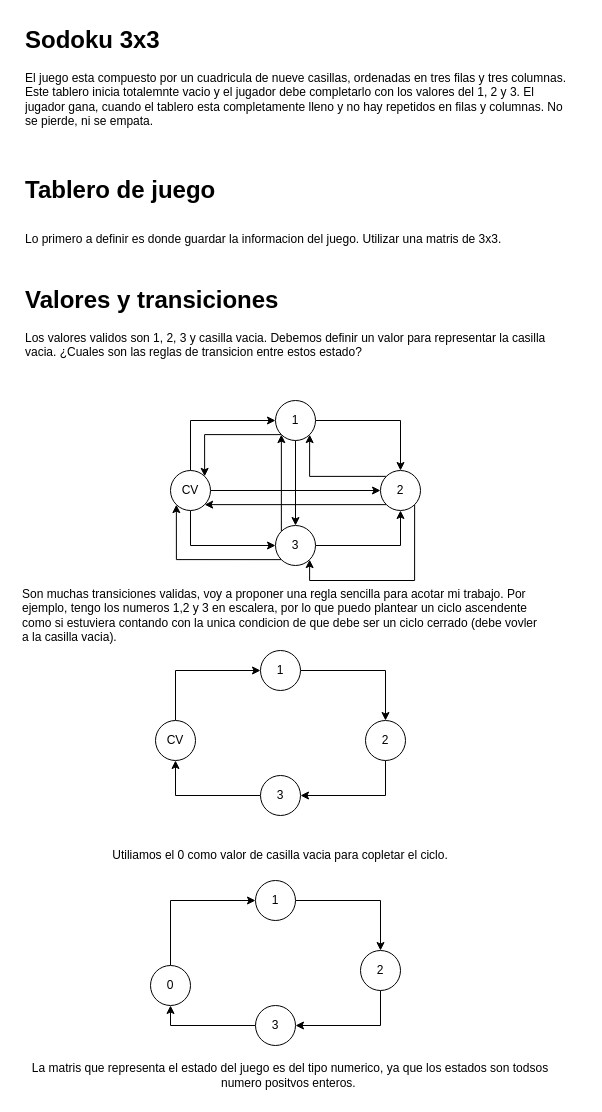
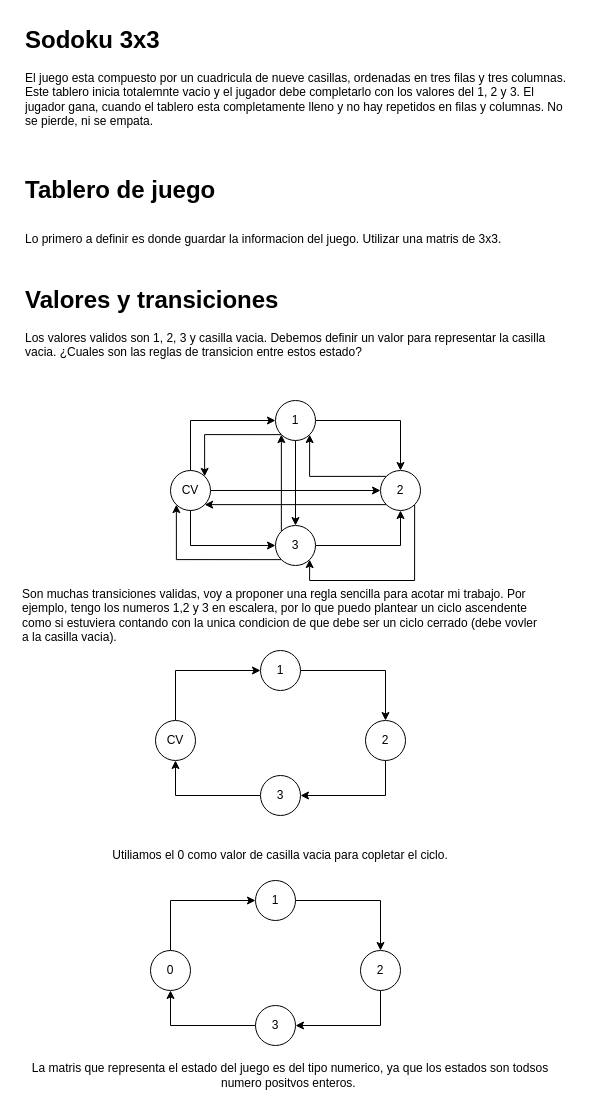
  <mxCell id="0" />
  <mxCell id="1" parent="0" />
  <mxCell id="2" value="&lt;h1&gt;Sodoku 3x3&lt;/h1&gt;&lt;p&gt;El juego esta compuesto por un cuadricula de nueve casillas, ordenadas en tres filas y tres columnas. Este tablero inicia totalemnte vacio y el jugador debe completarlo con los valores del 1, 2 y 3. El jugador gana, cuando el tablero esta completamente lleno y no hay repetidos en filas y columnas. No se pierde, ni se empata.&amp;nbsp;&lt;/p&gt;" style="text;html=1;strokeColor=none;fillColor=none;spacing=5;spacingTop=-20;whiteSpace=wrap;overflow=hidden;rounded=0;" vertex="1" parent="1"><mxGeometry x="20" y="20" width="550" height="120" as="geometry" /></mxCell>
  <mxCell id="3" value="&lt;h1&gt;&lt;span style=&quot;background-color: initial;&quot;&gt;Tablero de juego&lt;/span&gt;&lt;/h1&gt;&lt;h1&gt;&lt;span style=&quot;font-size: 12px; font-weight: 400;&quot;&gt;Lo primero a definir es donde guardar la informacion del juego. Utilizar una matris de 3x3.&amp;nbsp;&lt;/span&gt;&lt;/h1&gt;&lt;div&gt;&lt;span style=&quot;font-size: 12px; font-weight: 400;&quot;&gt;&lt;br&gt;&lt;/span&gt;&lt;/div&gt;&lt;div&gt;&lt;span style=&quot;font-size: 12px; font-weight: 400;&quot;&gt;&lt;br&gt;&lt;/span&gt;&lt;/div&gt;" style="text;html=1;strokeColor=none;fillColor=none;spacing=5;spacingTop=-20;whiteSpace=wrap;overflow=hidden;rounded=0;" vertex="1" parent="1"><mxGeometry x="20" y="170" width="560" height="120" as="geometry" /></mxCell>
  <mxCell id="4" value="&lt;h1&gt;Valores y transiciones&lt;/h1&gt;&lt;p&gt;Los valores validos son 1, 2, 3 y casilla vacia. Debemos definir un valor para representar la casilla vacia. ¿Cuales son las reglas de transicion entre estos estado?&amp;nbsp;&lt;/p&gt;" style="text;html=1;strokeColor=none;fillColor=none;spacing=5;spacingTop=-20;whiteSpace=wrap;overflow=hidden;rounded=0;" vertex="1" parent="1"><mxGeometry x="20" y="280" width="560" height="120" as="geometry" /></mxCell>
  <mxCell id="5" style="edgeStyle=orthogonalEdgeStyle;rounded=0;orthogonalLoop=1;jettySize=auto;html=1;exitX=1;exitY=0.5;exitDx=0;exitDy=0;entryX=0.5;entryY=0;entryDx=0;entryDy=0;" edge="1" parent="1" source="8" target="12"><mxGeometry relative="1" as="geometry" /></mxCell>
  <mxCell id="6" style="edgeStyle=orthogonalEdgeStyle;rounded=0;orthogonalLoop=1;jettySize=auto;html=1;exitX=0.5;exitY=1;exitDx=0;exitDy=0;entryX=0.5;entryY=0;entryDx=0;entryDy=0;" edge="1" parent="1" source="8" target="16"><mxGeometry relative="1" as="geometry" /></mxCell>
  <mxCell id="7" style="edgeStyle=orthogonalEdgeStyle;rounded=0;orthogonalLoop=1;jettySize=auto;html=1;exitX=0;exitY=1;exitDx=0;exitDy=0;entryX=1;entryY=0;entryDx=0;entryDy=0;" edge="1" parent="1" source="8" target="20"><mxGeometry relative="1" as="geometry" /></mxCell>
  <mxCell id="8" value="1" style="ellipse;whiteSpace=wrap;html=1;" vertex="1" parent="1"><mxGeometry x="275" y="400" width="40" height="40" as="geometry" /></mxCell>
  <mxCell id="9" style="edgeStyle=orthogonalEdgeStyle;rounded=0;orthogonalLoop=1;jettySize=auto;html=1;exitX=0;exitY=0;exitDx=0;exitDy=0;entryX=1;entryY=1;entryDx=0;entryDy=0;" edge="1" parent="1" source="12" target="8"><mxGeometry relative="1" as="geometry" /></mxCell>
  <mxCell id="10" style="edgeStyle=orthogonalEdgeStyle;rounded=0;orthogonalLoop=1;jettySize=auto;html=1;exitX=0;exitY=1;exitDx=0;exitDy=0;entryX=1;entryY=1;entryDx=0;entryDy=0;" edge="1" parent="1" source="12" target="20"><mxGeometry relative="1" as="geometry" /></mxCell>
  <mxCell id="11" style="edgeStyle=orthogonalEdgeStyle;rounded=0;orthogonalLoop=1;jettySize=auto;html=1;exitX=1;exitY=1;exitDx=0;exitDy=0;entryX=1;entryY=1;entryDx=0;entryDy=0;" edge="1" parent="1" source="12" target="16"><mxGeometry relative="1" as="geometry"><Array as="points"><mxPoint x="414" y="580" /><mxPoint x="309" y="580" /></Array></mxGeometry></mxCell>
  <mxCell id="12" value="2" style="ellipse;whiteSpace=wrap;html=1;" vertex="1" parent="1"><mxGeometry x="380" y="470" width="40" height="40" as="geometry" /></mxCell>
  <mxCell id="13" value="" style="edgeStyle=orthogonalEdgeStyle;rounded=0;orthogonalLoop=1;jettySize=auto;html=1;" edge="1" parent="1" source="16" target="12"><mxGeometry relative="1" as="geometry" /></mxCell>
  <mxCell id="14" style="edgeStyle=orthogonalEdgeStyle;rounded=0;orthogonalLoop=1;jettySize=auto;html=1;exitX=0;exitY=0;exitDx=0;exitDy=0;entryX=0;entryY=1;entryDx=0;entryDy=0;" edge="1" parent="1" source="16" target="8"><mxGeometry relative="1" as="geometry" /></mxCell>
  <mxCell id="15" style="edgeStyle=orthogonalEdgeStyle;rounded=0;orthogonalLoop=1;jettySize=auto;html=1;exitX=0;exitY=1;exitDx=0;exitDy=0;entryX=0;entryY=1;entryDx=0;entryDy=0;" edge="1" parent="1" source="16" target="20"><mxGeometry relative="1" as="geometry" /></mxCell>
  <mxCell id="16" value="3" style="ellipse;whiteSpace=wrap;html=1;" vertex="1" parent="1"><mxGeometry x="275" y="525" width="40" height="40" as="geometry" /></mxCell>
  <mxCell id="17" style="edgeStyle=orthogonalEdgeStyle;rounded=0;orthogonalLoop=1;jettySize=auto;html=1;exitX=0.5;exitY=0;exitDx=0;exitDy=0;entryX=0;entryY=0.5;entryDx=0;entryDy=0;" edge="1" parent="1" source="20" target="8"><mxGeometry relative="1" as="geometry" /></mxCell>
  <mxCell id="18" style="edgeStyle=orthogonalEdgeStyle;rounded=0;orthogonalLoop=1;jettySize=auto;html=1;exitX=1;exitY=0.5;exitDx=0;exitDy=0;" edge="1" parent="1" source="20" target="12"><mxGeometry relative="1" as="geometry" /></mxCell>
  <mxCell id="19" style="edgeStyle=orthogonalEdgeStyle;rounded=0;orthogonalLoop=1;jettySize=auto;html=1;exitX=0.5;exitY=1;exitDx=0;exitDy=0;entryX=0;entryY=0.5;entryDx=0;entryDy=0;" edge="1" parent="1" source="20" target="16"><mxGeometry relative="1" as="geometry"><mxPoint x="240" y="550" as="targetPoint" /></mxGeometry></mxCell>
  <mxCell id="20" value="CV" style="ellipse;whiteSpace=wrap;html=1;" vertex="1" parent="1"><mxGeometry x="170" y="470" width="40" height="40" as="geometry" /></mxCell>
  <mxCell id="21" value="Son muchas transiciones validas, voy a proponer una regla sencilla para acotar mi trabajo. Por ejemplo, tengo los numeros 1,2 y 3 en escalera, por lo que puedo plantear un ciclo ascendente como si estuviera contando con la unica condicion de que debe ser un ciclo cerrado (debe vovler a la casilla vacia).&amp;nbsp;" style="text;html=1;strokeColor=none;fillColor=none;align=left;verticalAlign=middle;whiteSpace=wrap;rounded=0;" vertex="1" parent="1"><mxGeometry x="20" y="600" width="520" height="30" as="geometry" /></mxCell>
  <mxCell id="22" style="edgeStyle=orthogonalEdgeStyle;rounded=0;orthogonalLoop=1;jettySize=auto;html=1;exitX=1;exitY=0.5;exitDx=0;exitDy=0;entryX=0.5;entryY=0;entryDx=0;entryDy=0;" edge="1" parent="1" source="23" target="25"><mxGeometry relative="1" as="geometry" /></mxCell>
  <mxCell id="23" value="1" style="ellipse;whiteSpace=wrap;html=1;" vertex="1" parent="1"><mxGeometry x="260" y="650" width="40" height="40" as="geometry" /></mxCell>
  <mxCell id="24" style="edgeStyle=orthogonalEdgeStyle;rounded=0;orthogonalLoop=1;jettySize=auto;html=1;exitX=0.5;exitY=1;exitDx=0;exitDy=0;entryX=1;entryY=0.5;entryDx=0;entryDy=0;" edge="1" parent="1" source="25" target="27"><mxGeometry relative="1" as="geometry"><Array as="points"><mxPoint x="385" y="795" /></Array></mxGeometry></mxCell>
  <mxCell id="25" value="2" style="ellipse;whiteSpace=wrap;html=1;" vertex="1" parent="1"><mxGeometry x="365" y="720" width="40" height="40" as="geometry" /></mxCell>
  <mxCell id="26" style="edgeStyle=orthogonalEdgeStyle;rounded=0;orthogonalLoop=1;jettySize=auto;html=1;exitX=0;exitY=0.5;exitDx=0;exitDy=0;entryX=0.5;entryY=1;entryDx=0;entryDy=0;" edge="1" parent="1" source="27" target="29"><mxGeometry relative="1" as="geometry" /></mxCell>
  <mxCell id="27" value="3" style="ellipse;whiteSpace=wrap;html=1;" vertex="1" parent="1"><mxGeometry x="260" y="775" width="40" height="40" as="geometry" /></mxCell>
  <mxCell id="28" style="edgeStyle=orthogonalEdgeStyle;rounded=0;orthogonalLoop=1;jettySize=auto;html=1;exitX=0.5;exitY=0;exitDx=0;exitDy=0;entryX=0;entryY=0.5;entryDx=0;entryDy=0;" edge="1" parent="1" source="29" target="23"><mxGeometry relative="1" as="geometry" /></mxCell>
  <mxCell id="29" value="CV" style="ellipse;whiteSpace=wrap;html=1;" vertex="1" parent="1"><mxGeometry x="155" y="720" width="40" height="40" as="geometry" /></mxCell>
  <mxCell id="30" value="Utiliamos el 0 como valor de casilla vacia para copletar el ciclo." style="text;html=1;strokeColor=none;fillColor=none;align=center;verticalAlign=middle;whiteSpace=wrap;rounded=0;" vertex="1" parent="1"><mxGeometry x="20" y="840" width="520" height="30" as="geometry" /></mxCell>
  <mxCell id="31" style="edgeStyle=orthogonalEdgeStyle;rounded=0;orthogonalLoop=1;jettySize=auto;html=1;exitX=1;exitY=0.5;exitDx=0;exitDy=0;entryX=0.5;entryY=0;entryDx=0;entryDy=0;" edge="1" parent="1" source="32" target="34"><mxGeometry relative="1" as="geometry" /></mxCell>
  <mxCell id="32" value="1" style="ellipse;whiteSpace=wrap;html=1;" vertex="1" parent="1"><mxGeometry x="255" y="880" width="40" height="40" as="geometry" /></mxCell>
  <mxCell id="33" style="edgeStyle=orthogonalEdgeStyle;rounded=0;orthogonalLoop=1;jettySize=auto;html=1;exitX=0.5;exitY=1;exitDx=0;exitDy=0;entryX=1;entryY=0.5;entryDx=0;entryDy=0;" edge="1" parent="1" source="34" target="36"><mxGeometry relative="1" as="geometry"><Array as="points"><mxPoint x="380" y="1025" /></Array></mxGeometry></mxCell>
  <mxCell id="34" value="2" style="ellipse;whiteSpace=wrap;html=1;" vertex="1" parent="1"><mxGeometry x="360" y="950" width="40" height="40" as="geometry" /></mxCell>
  <mxCell id="35" style="edgeStyle=orthogonalEdgeStyle;rounded=0;orthogonalLoop=1;jettySize=auto;html=1;exitX=0;exitY=0.5;exitDx=0;exitDy=0;entryX=0.5;entryY=1;entryDx=0;entryDy=0;" edge="1" parent="1" source="36" target="38"><mxGeometry relative="1" as="geometry" /></mxCell>
  <mxCell id="36" value="3" style="ellipse;whiteSpace=wrap;html=1;" vertex="1" parent="1"><mxGeometry x="255" y="1005" width="40" height="40" as="geometry" /></mxCell>
  <mxCell id="37" style="edgeStyle=orthogonalEdgeStyle;rounded=0;orthogonalLoop=1;jettySize=auto;html=1;exitX=0.5;exitY=0;exitDx=0;exitDy=0;entryX=0;entryY=0.5;entryDx=0;entryDy=0;" edge="1" parent="1" source="38" target="32"><mxGeometry relative="1" as="geometry" /></mxCell>
- <mxCell id="38" value="0" style="ellipse;whiteSpace=wrap;html=1;" vertex="1" parent="1"><mxGeometry x="150" y="965" width="40" height="40" as="geometry" /></mxCell>
+ <mxCell id="38" value="0" style="ellipse;whiteSpace=wrap;html=1;" vertex="1" parent="1"><mxGeometry x="150" y="950" width="40" height="40" as="geometry" /></mxCell>
  <mxCell id="39" value="La matris que representa el estado del juego es del tipo numerico, ya que los estados son todsos numero positvos enteros.&amp;nbsp;" style="text;html=1;strokeColor=none;fillColor=none;align=center;verticalAlign=middle;whiteSpace=wrap;rounded=0;" vertex="1" parent="1"><mxGeometry x="30" y="1060" width="520" height="30" as="geometry" /></mxCell>
